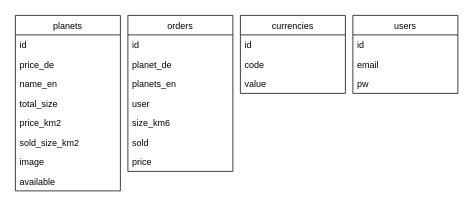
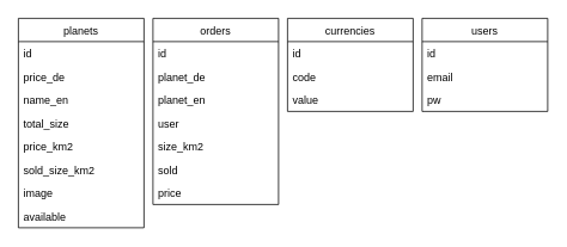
  <mxCell id="0" />
  <mxCell id="1" parent="0" />
  <mxCell id="2" value="planets" style="swimlane;fontStyle=0;childLayout=stackLayout;horizontal=1;startSize=26;fillColor=none;horizontalStack=0;resizeParent=1;resizeParentMax=0;resizeLast=0;collapsible=1;marginBottom=0;" parent="1" vertex="1"><mxGeometry x="20" y="20" width="140" height="234" as="geometry" /></mxCell>
  <mxCell id="3" value="id" style="text;strokeColor=none;fillColor=none;align=left;verticalAlign=top;spacingLeft=4;spacingRight=4;overflow=hidden;rotatable=0;points=[[0,0.5],[1,0.5]];portConstraint=eastwest;" parent="2" vertex="1"><mxGeometry y="26" width="140" height="26" as="geometry" /></mxCell>
  <mxCell id="4" value="price_de&#10;" style="text;strokeColor=none;fillColor=none;align=left;verticalAlign=top;spacingLeft=4;spacingRight=4;overflow=hidden;rotatable=0;points=[[0,0.5],[1,0.5]];portConstraint=eastwest;" parent="2" vertex="1"><mxGeometry y="52" width="140" height="26" as="geometry" /></mxCell>
  <mxCell id="5" value="name_en&#10;" style="text;strokeColor=none;fillColor=none;align=left;verticalAlign=top;spacingLeft=4;spacingRight=4;overflow=hidden;rotatable=0;points=[[0,0.5],[1,0.5]];portConstraint=eastwest;" vertex="1" parent="2"><mxGeometry y="78" width="140" height="26" as="geometry" /></mxCell>
  <mxCell id="6" value="total_size" style="text;strokeColor=none;fillColor=none;align=left;verticalAlign=top;spacingLeft=4;spacingRight=4;overflow=hidden;rotatable=0;points=[[0,0.5],[1,0.5]];portConstraint=eastwest;" parent="2" vertex="1"><mxGeometry y="104" width="140" height="26" as="geometry" /></mxCell>
  <mxCell id="7" value="price_km2&#10;" style="text;strokeColor=none;fillColor=none;align=left;verticalAlign=top;spacingLeft=4;spacingRight=4;overflow=hidden;rotatable=0;points=[[0,0.5],[1,0.5]];portConstraint=eastwest;" parent="2" vertex="1"><mxGeometry y="130" width="140" height="26" as="geometry" /></mxCell>
  <mxCell id="8" value="sold_size_km2" style="text;strokeColor=none;fillColor=none;align=left;verticalAlign=top;spacingLeft=4;spacingRight=4;overflow=hidden;rotatable=0;points=[[0,0.5],[1,0.5]];portConstraint=eastwest;" parent="2" vertex="1"><mxGeometry y="156" width="140" height="26" as="geometry" /></mxCell>
  <mxCell id="9" value="image" style="text;strokeColor=none;fillColor=none;align=left;verticalAlign=top;spacingLeft=4;spacingRight=4;overflow=hidden;rotatable=0;points=[[0,0.5],[1,0.5]];portConstraint=eastwest;" parent="2" vertex="1"><mxGeometry y="182" width="140" height="26" as="geometry" /></mxCell>
  <mxCell id="10" value="available&#10;" style="text;strokeColor=none;fillColor=none;align=left;verticalAlign=top;spacingLeft=4;spacingRight=4;overflow=hidden;rotatable=0;points=[[0,0.5],[1,0.5]];portConstraint=eastwest;" parent="2" vertex="1"><mxGeometry y="208" width="140" height="26" as="geometry" /></mxCell>
  <mxCell id="11" value="orders" style="swimlane;fontStyle=0;childLayout=stackLayout;horizontal=1;startSize=26;fillColor=none;horizontalStack=0;resizeParent=1;resizeParentMax=0;resizeLast=0;collapsible=1;marginBottom=0;" parent="1" vertex="1"><mxGeometry x="170" y="20" width="140" height="208" as="geometry" /></mxCell>
  <mxCell id="12" value="id" style="text;strokeColor=none;fillColor=none;align=left;verticalAlign=top;spacingLeft=4;spacingRight=4;overflow=hidden;rotatable=0;points=[[0,0.5],[1,0.5]];portConstraint=eastwest;" parent="11" vertex="1"><mxGeometry y="26" width="140" height="26" as="geometry" /></mxCell>
  <mxCell id="13" value="planet_de" style="text;strokeColor=none;fillColor=none;align=left;verticalAlign=top;spacingLeft=4;spacingRight=4;overflow=hidden;rotatable=0;points=[[0,0.5],[1,0.5]];portConstraint=eastwest;" parent="11" vertex="1"><mxGeometry y="52" width="140" height="26" as="geometry" /></mxCell>
- <mxCell id="14" value="planets_en&#10;" style="text;strokeColor=none;fillColor=none;align=left;verticalAlign=top;spacingLeft=4;spacingRight=4;overflow=hidden;rotatable=0;points=[[0,0.5],[1,0.5]];portConstraint=eastwest;" vertex="1" parent="11"><mxGeometry y="78" width="140" height="26" as="geometry" /></mxCell>
+ <mxCell id="14" value="planet_en&#10;" style="text;strokeColor=none;fillColor=none;align=left;verticalAlign=top;spacingLeft=4;spacingRight=4;overflow=hidden;rotatable=0;points=[[0,0.5],[1,0.5]];portConstraint=eastwest;" vertex="1" parent="11"><mxGeometry y="78" width="140" height="26" as="geometry" /></mxCell>
  <mxCell id="15" value="user" style="text;strokeColor=none;fillColor=none;align=left;verticalAlign=top;spacingLeft=4;spacingRight=4;overflow=hidden;rotatable=0;points=[[0,0.5],[1,0.5]];portConstraint=eastwest;" parent="11" vertex="1"><mxGeometry y="104" width="140" height="26" as="geometry" /></mxCell>
- <mxCell id="16" value="size_km6" style="text;strokeColor=none;fillColor=none;align=left;verticalAlign=top;spacingLeft=4;spacingRight=4;overflow=hidden;rotatable=0;points=[[0,0.5],[1,0.5]];portConstraint=eastwest;" parent="11" vertex="1"><mxGeometry y="130" width="140" height="26" as="geometry" /></mxCell>
+ <mxCell id="16" value="size_km2" style="text;strokeColor=none;fillColor=none;align=left;verticalAlign=top;spacingLeft=4;spacingRight=4;overflow=hidden;rotatable=0;points=[[0,0.5],[1,0.5]];portConstraint=eastwest;" parent="11" vertex="1"><mxGeometry y="130" width="140" height="26" as="geometry" /></mxCell>
  <mxCell id="17" value="sold" style="text;strokeColor=none;fillColor=none;align=left;verticalAlign=top;spacingLeft=4;spacingRight=4;overflow=hidden;rotatable=0;points=[[0,0.5],[1,0.5]];portConstraint=eastwest;" parent="11" vertex="1"><mxGeometry y="156" width="140" height="26" as="geometry" /></mxCell>
  <mxCell id="18" value="price" style="text;strokeColor=none;fillColor=none;align=left;verticalAlign=top;spacingLeft=4;spacingRight=4;overflow=hidden;rotatable=0;points=[[0,0.5],[1,0.5]];portConstraint=eastwest;" parent="11" vertex="1"><mxGeometry y="182" width="140" height="26" as="geometry" /></mxCell>
  <mxCell id="19" value="users" style="swimlane;fontStyle=0;childLayout=stackLayout;horizontal=1;startSize=26;fillColor=none;horizontalStack=0;resizeParent=1;resizeParentMax=0;resizeLast=0;collapsible=1;marginBottom=0;" parent="1" vertex="1"><mxGeometry x="470" y="20" width="140" height="104" as="geometry" /></mxCell>
  <mxCell id="20" value="id" style="text;strokeColor=none;fillColor=none;align=left;verticalAlign=top;spacingLeft=4;spacingRight=4;overflow=hidden;rotatable=0;points=[[0,0.5],[1,0.5]];portConstraint=eastwest;" parent="19" vertex="1"><mxGeometry y="26" width="140" height="26" as="geometry" /></mxCell>
  <mxCell id="21" value="email" style="text;strokeColor=none;fillColor=none;align=left;verticalAlign=top;spacingLeft=4;spacingRight=4;overflow=hidden;rotatable=0;points=[[0,0.5],[1,0.5]];portConstraint=eastwest;" parent="19" vertex="1"><mxGeometry y="52" width="140" height="26" as="geometry" /></mxCell>
  <mxCell id="22" value="pw" style="text;strokeColor=none;fillColor=none;align=left;verticalAlign=top;spacingLeft=4;spacingRight=4;overflow=hidden;rotatable=0;points=[[0,0.5],[1,0.5]];portConstraint=eastwest;" parent="19" vertex="1"><mxGeometry y="78" width="140" height="26" as="geometry" /></mxCell>
  <mxCell id="23" value="currencies" style="swimlane;fontStyle=0;childLayout=stackLayout;horizontal=1;startSize=26;fillColor=none;horizontalStack=0;resizeParent=1;resizeParentMax=0;resizeLast=0;collapsible=1;marginBottom=0;" parent="1" vertex="1"><mxGeometry x="320" y="20" width="140" height="104" as="geometry" /></mxCell>
  <mxCell id="24" value="id" style="text;strokeColor=none;fillColor=none;align=left;verticalAlign=top;spacingLeft=4;spacingRight=4;overflow=hidden;rotatable=0;points=[[0,0.5],[1,0.5]];portConstraint=eastwest;" parent="23" vertex="1"><mxGeometry y="26" width="140" height="26" as="geometry" /></mxCell>
  <mxCell id="25" value="code" style="text;strokeColor=none;fillColor=none;align=left;verticalAlign=top;spacingLeft=4;spacingRight=4;overflow=hidden;rotatable=0;points=[[0,0.5],[1,0.5]];portConstraint=eastwest;" parent="23" vertex="1"><mxGeometry y="52" width="140" height="26" as="geometry" /></mxCell>
  <mxCell id="26" value="value" style="text;strokeColor=none;fillColor=none;align=left;verticalAlign=top;spacingLeft=4;spacingRight=4;overflow=hidden;rotatable=0;points=[[0,0.5],[1,0.5]];portConstraint=eastwest;" parent="23" vertex="1"><mxGeometry y="78" width="140" height="26" as="geometry" /></mxCell>
